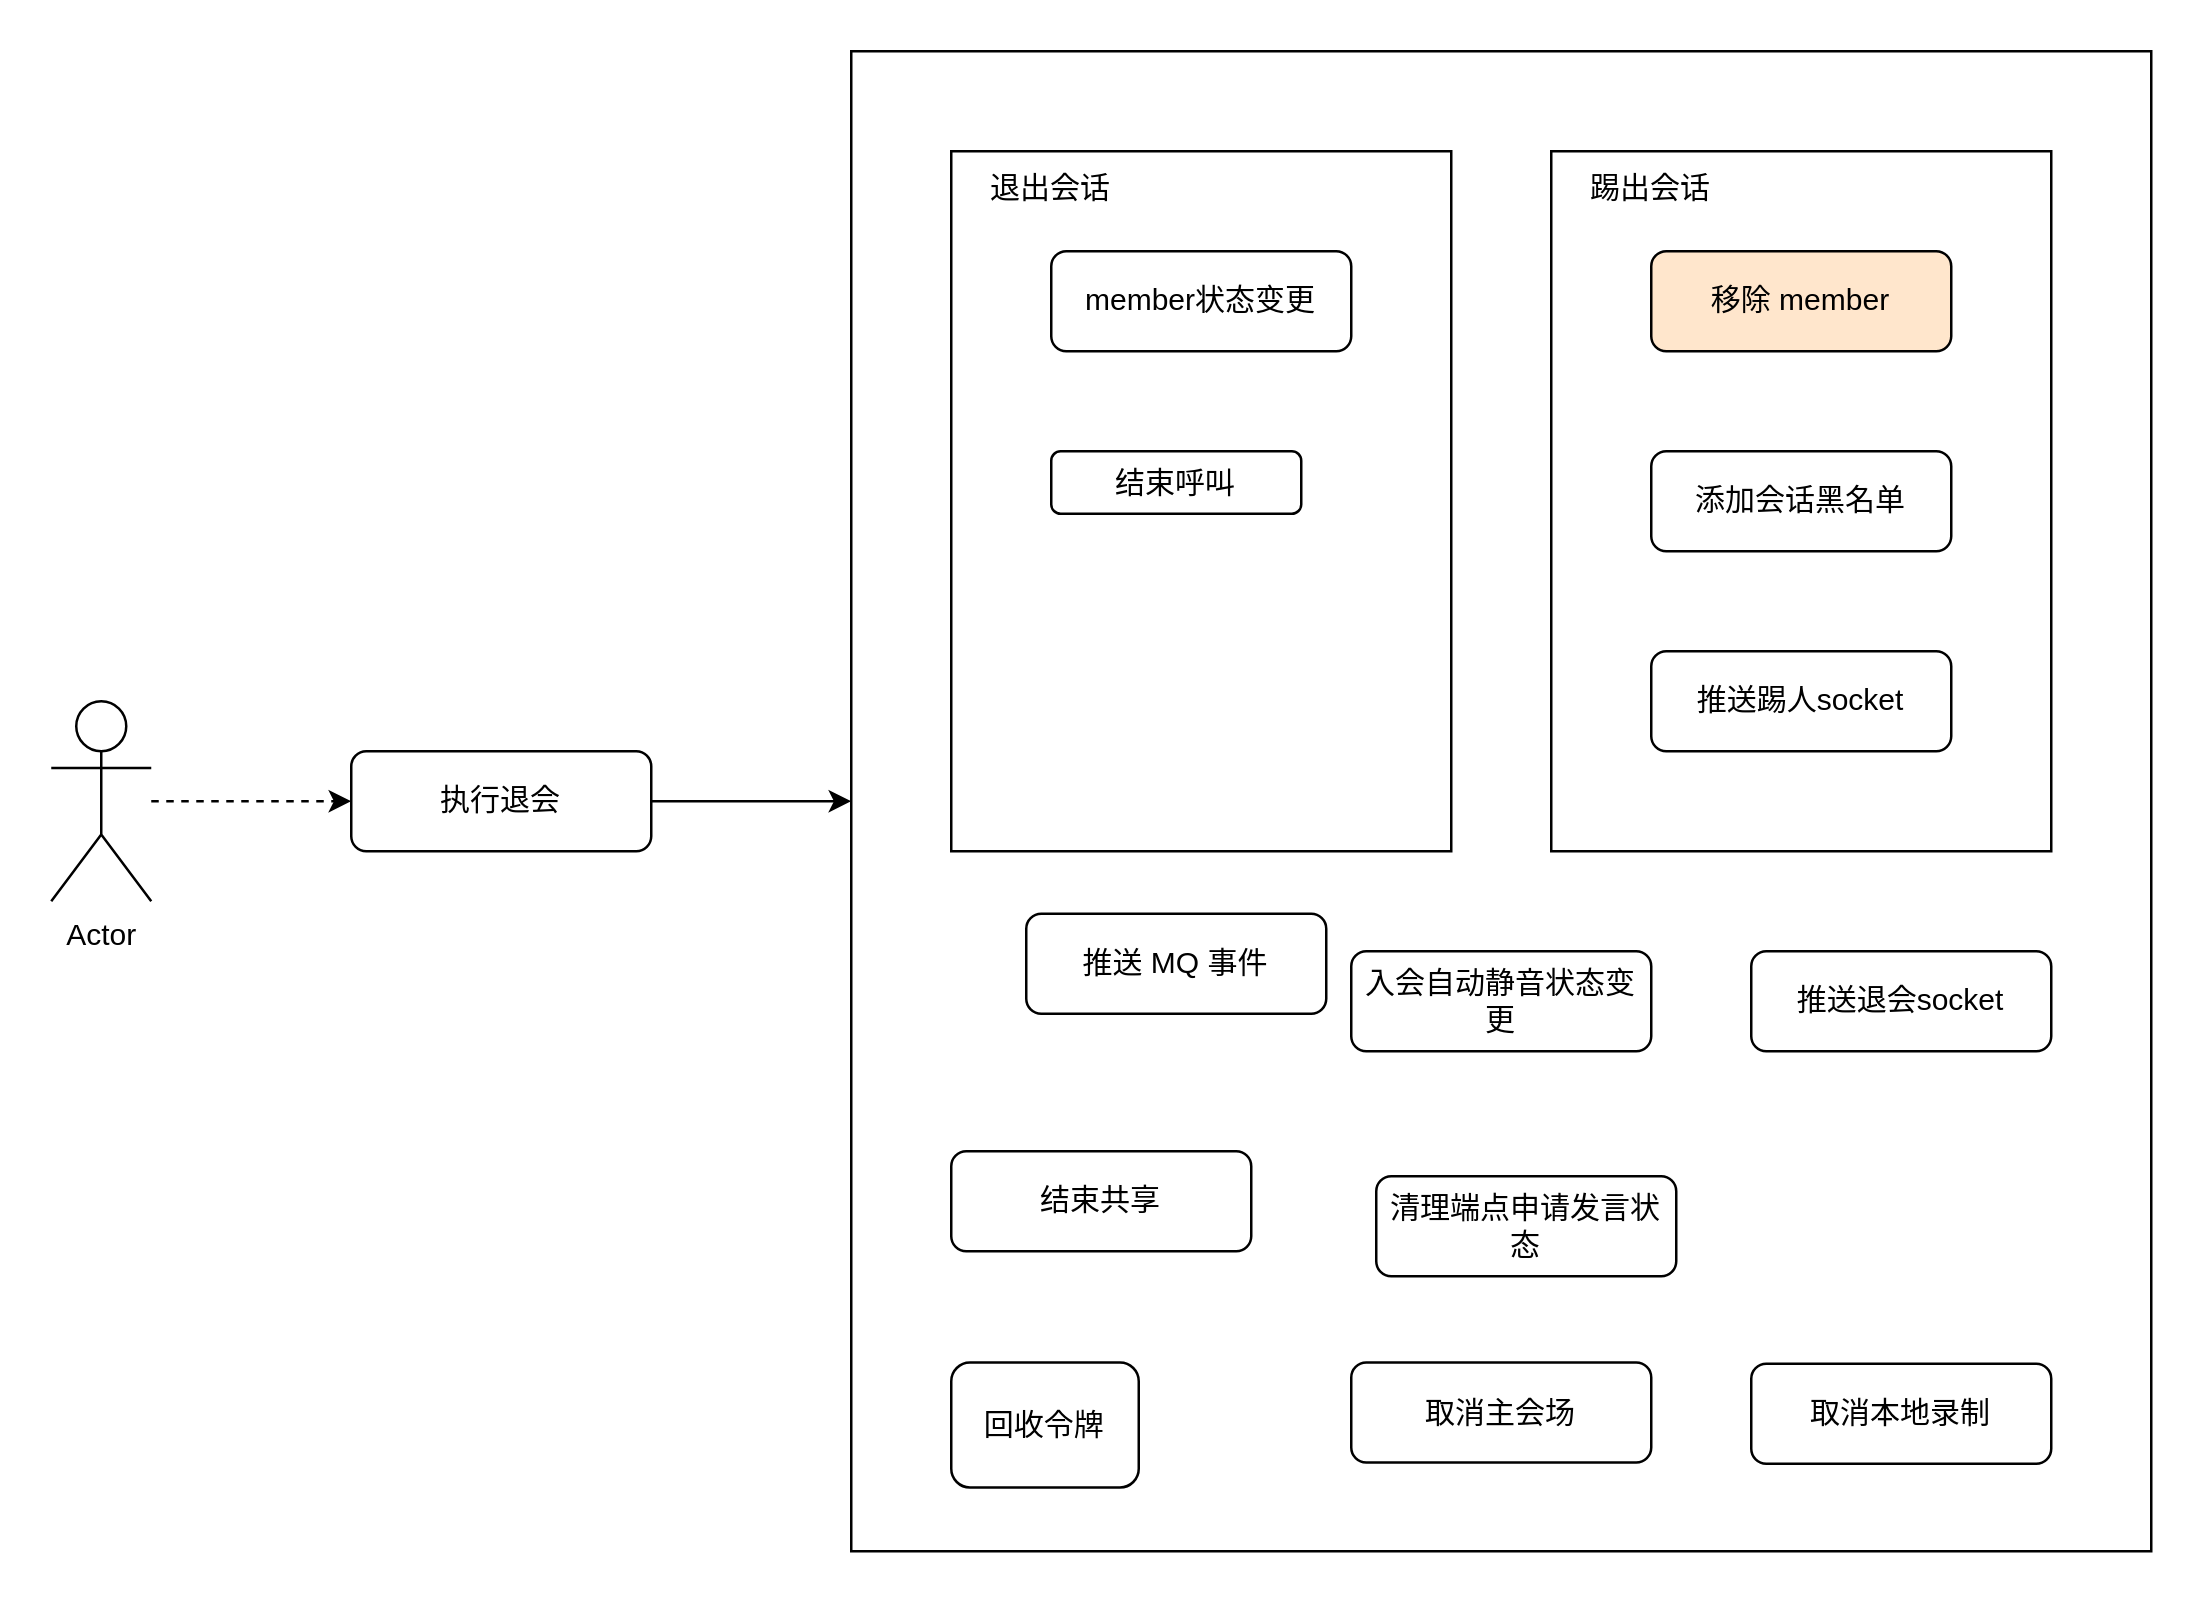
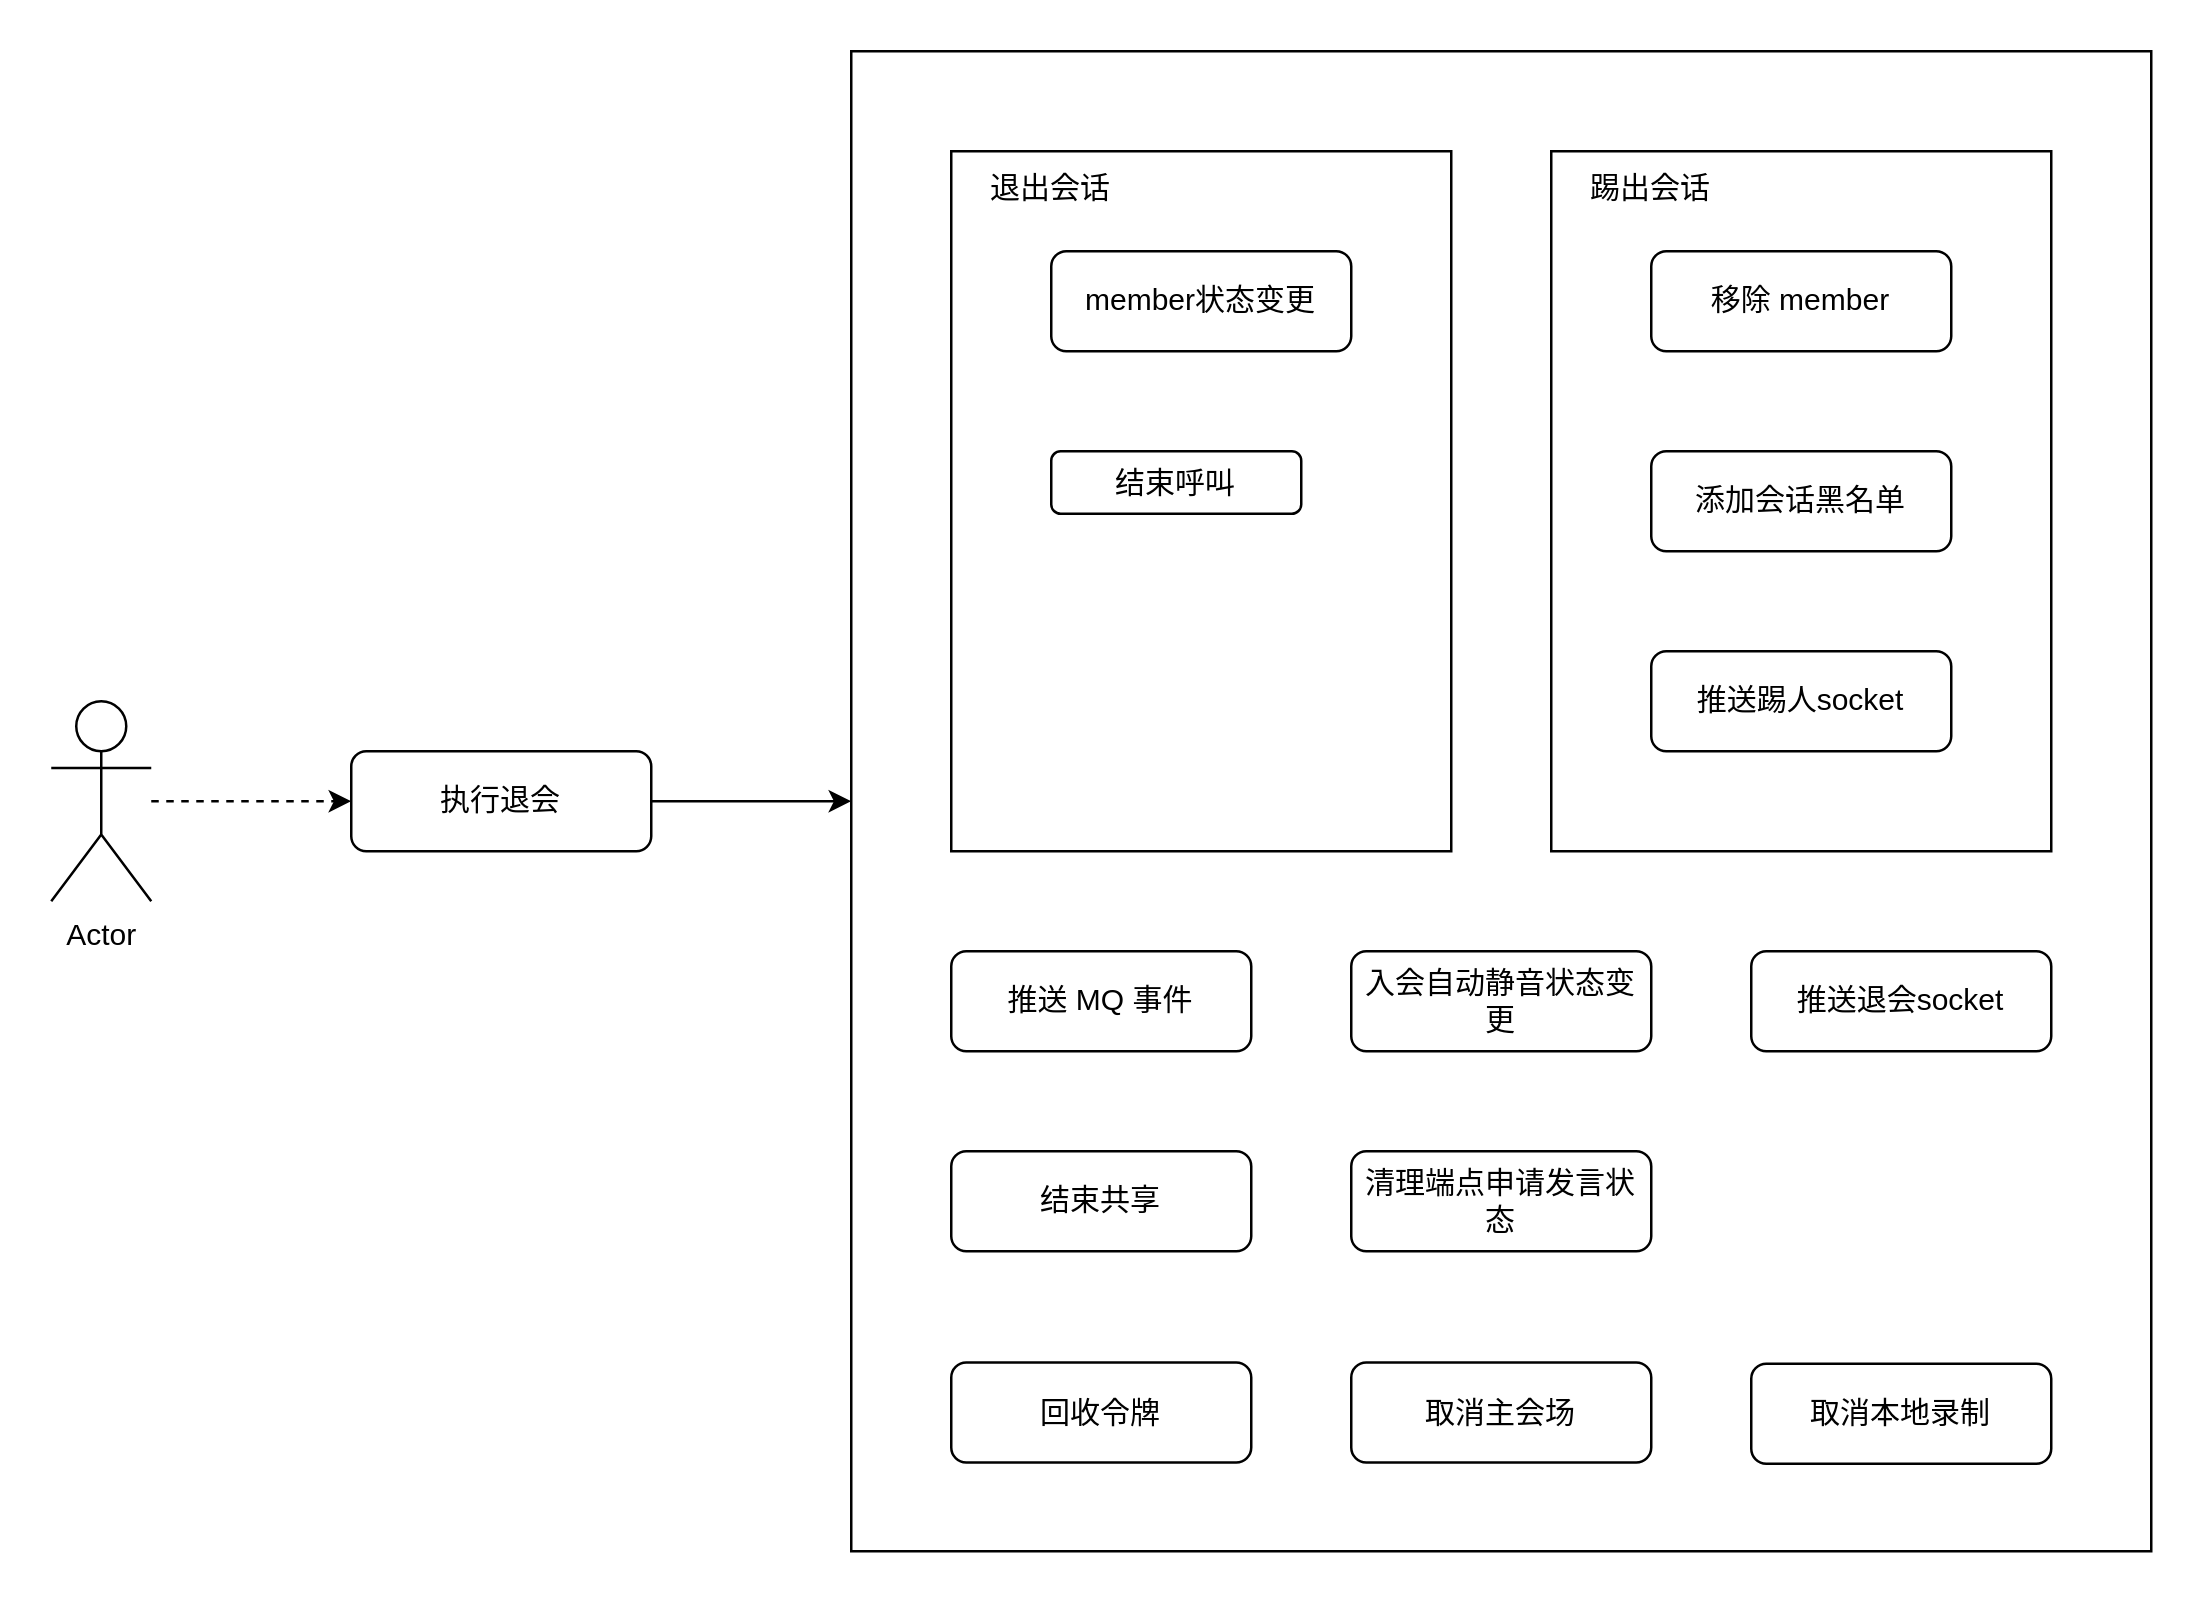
  <mxCell id="0" />
  <mxCell id="1" parent="0" />
  <mxCell id="2" value="" style="rounded=0;whiteSpace=wrap;html=1;" vertex="1" parent="1"><mxGeometry x="340" y="20" width="520" height="600" as="geometry" /></mxCell>
  <mxCell id="3" value="" style="rounded=0;whiteSpace=wrap;html=1;" vertex="1" parent="1"><mxGeometry x="380" y="60" width="200" height="280" as="geometry" /></mxCell>
  <mxCell id="4" value="" style="rounded=0;whiteSpace=wrap;html=1;" vertex="1" parent="1"><mxGeometry x="620" y="60" width="200" height="280" as="geometry" /></mxCell>
  <mxCell id="5" value="" style="edgeStyle=orthogonalEdgeStyle;rounded=0;orthogonalLoop=1;jettySize=auto;html=1;" edge="1" parent="1" source="6" target="2"><mxGeometry relative="1" as="geometry" /></mxCell>
  <mxCell id="6" value="执行退会" style="rounded=1;whiteSpace=wrap;html=1;" vertex="1" parent="1"><mxGeometry x="140" y="300" width="120" height="40" as="geometry" /></mxCell>
  <mxCell id="7" value="" style="edgeStyle=orthogonalEdgeStyle;rounded=0;orthogonalLoop=1;jettySize=auto;html=1;dashed=1;" edge="1" parent="1" source="8" target="6"><mxGeometry relative="1" as="geometry" /></mxCell>
  <mxCell id="8" value="Actor" style="shape=umlActor;verticalLabelPosition=bottom;verticalAlign=top;html=1;outlineConnect=0;" vertex="1" parent="1"><mxGeometry x="20" y="280" width="40" height="80" as="geometry" /></mxCell>
  <mxCell id="9" value="member状态变更" style="rounded=1;whiteSpace=wrap;html=1;" vertex="1" parent="1"><mxGeometry x="420" y="100" width="120" height="40" as="geometry" /></mxCell>
  <mxCell id="10" value="入会自动静音状态变更" style="rounded=1;whiteSpace=wrap;html=1;" vertex="1" parent="1"><mxGeometry x="540" y="380" width="120" height="40" as="geometry" /></mxCell>
  <mxCell id="11" value="添加会话黑名单" style="rounded=1;whiteSpace=wrap;html=1;" vertex="1" parent="1"><mxGeometry x="660" y="180" width="120" height="40" as="geometry" /></mxCell>
- <mxCell id="12" value="推送 MQ 事件" style="rounded=1;whiteSpace=wrap;html=1;" vertex="1" parent="1"><mxGeometry x="410" y="365" width="120" height="40" as="geometry" /></mxCell>
+ <mxCell id="12" value="推送 MQ 事件" style="rounded=1;whiteSpace=wrap;html=1;" vertex="1" parent="1"><mxGeometry x="380" y="380" width="120" height="40" as="geometry" /></mxCell>
  <mxCell id="13" value="结束呼叫" style="rounded=1;whiteSpace=wrap;html=1;" vertex="1" parent="1"><mxGeometry x="420" y="180" width="100" height="25" as="geometry" /></mxCell>
  <mxCell id="14" value="推送退会socket" style="rounded=1;whiteSpace=wrap;html=1;" vertex="1" parent="1"><mxGeometry x="700" y="380" width="120" height="40" as="geometry" /></mxCell>
  <mxCell id="15" value="推送踢人socket" style="rounded=1;whiteSpace=wrap;html=1;" vertex="1" parent="1"><mxGeometry x="660" y="260" width="120" height="40" as="geometry" /></mxCell>
- <mxCell id="16" value="移除 member" style="rounded=1;whiteSpace=wrap;html=1;fillColor=#ffe6cc;" vertex="1" parent="1"><mxGeometry x="660" y="100" width="120" height="40" as="geometry" /></mxCell>
+ <mxCell id="16" value="移除 member" style="rounded=1;whiteSpace=wrap;html=1;" vertex="1" parent="1"><mxGeometry x="660" y="100" width="120" height="40" as="geometry" /></mxCell>
  <mxCell id="17" value="结束共享" style="rounded=1;whiteSpace=wrap;html=1;" vertex="1" parent="1"><mxGeometry x="380" y="460" width="120" height="40" as="geometry" /></mxCell>
- <mxCell id="18" value="清理端点申请发言状态" style="rounded=1;whiteSpace=wrap;html=1;" vertex="1" parent="1"><mxGeometry x="550" y="470" width="120" height="40" as="geometry" /></mxCell>
- <mxCell id="19" value="回收令牌" style="rounded=1;whiteSpace=wrap;html=1;" vertex="1" parent="1"><mxGeometry x="380" y="544.5" width="75" height="50" as="geometry" /></mxCell>
+ <mxCell id="18" value="清理端点申请发言状态" style="rounded=1;whiteSpace=wrap;html=1;" vertex="1" parent="1"><mxGeometry x="540" y="460" width="120" height="40" as="geometry" /></mxCell>
+ <mxCell id="19" value="回收令牌" style="rounded=1;whiteSpace=wrap;html=1;" vertex="1" parent="1"><mxGeometry x="380" y="544.5" width="120" height="40" as="geometry" /></mxCell>
  <mxCell id="20" value="取消主会场" style="rounded=1;whiteSpace=wrap;html=1;" vertex="1" parent="1"><mxGeometry x="540" y="544.5" width="120" height="40" as="geometry" /></mxCell>
  <mxCell id="21" value="取消本地录制" style="rounded=1;whiteSpace=wrap;html=1;" vertex="1" parent="1"><mxGeometry x="700" y="545" width="120" height="40" as="geometry" /></mxCell>
  <mxCell id="22" value="退出会话" style="text;html=1;strokeColor=none;fillColor=none;align=center;verticalAlign=middle;whiteSpace=wrap;rounded=0;" vertex="1" parent="1"><mxGeometry x="380" y="60" width="80" height="30" as="geometry" /></mxCell>
  <mxCell id="23" value="踢出会话" style="text;html=1;strokeColor=none;fillColor=none;align=center;verticalAlign=middle;whiteSpace=wrap;rounded=0;" vertex="1" parent="1"><mxGeometry x="620" y="60" width="80" height="30" as="geometry" /></mxCell>
